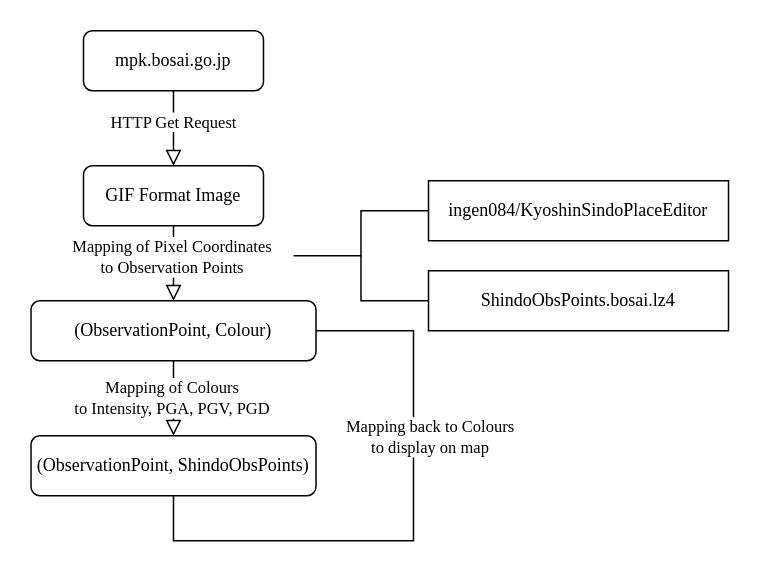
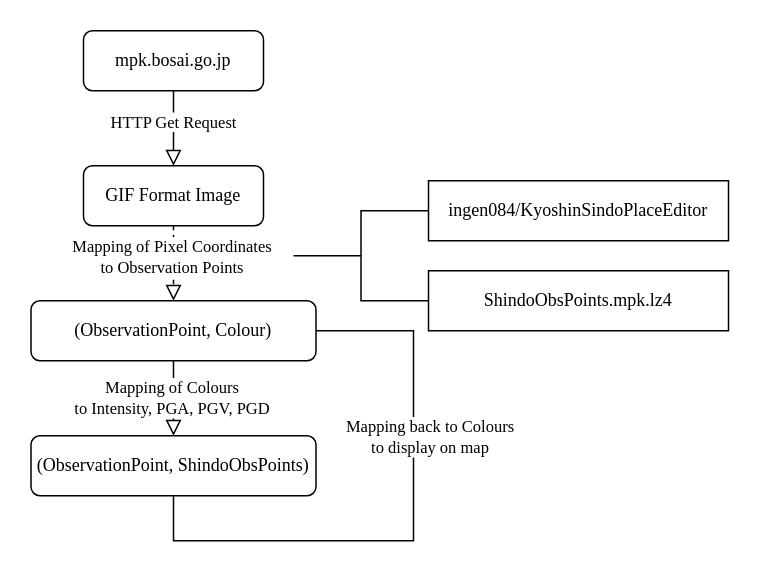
  <mxCell id="0" />
  <mxCell id="1" parent="0" />
  <mxCell id="2" value="" style="rounded=0;html=1;jettySize=auto;orthogonalLoop=1;fontSize=11;endArrow=block;endFill=0;endSize=8;strokeWidth=1;shadow=0;labelBackgroundColor=none;edgeStyle=orthogonalEdgeStyle;entryX=0.5;entryY=0;entryDx=0;entryDy=0;" parent="1" source="4" target="7" edge="1"><mxGeometry relative="1" as="geometry"><mxPoint x="115" y="120" as="targetPoint" /></mxGeometry></mxCell>
  <mxCell id="3" value="HTTP Get Request" style="edgeLabel;html=1;align=center;verticalAlign=middle;resizable=0;points=[];fontFamily=STIX;" parent="2" vertex="1" connectable="0"><mxGeometry x="-0.196" y="-1" relative="1" as="geometry"><mxPoint as="offset" /></mxGeometry></mxCell>
  <mxCell id="4" value="mpk.bosai.go.jp" style="rounded=1;whiteSpace=wrap;html=1;fontSize=12;glass=0;strokeWidth=1;shadow=0;fontFamily=STIX;" parent="1" vertex="1"><mxGeometry x="55" y="20" width="120" height="40" as="geometry" /></mxCell>
- <mxCell id="5" style="edgeStyle=orthogonalEdgeStyle;rounded=0;orthogonalLoop=1;jettySize=auto;html=1;exitX=0.5;exitY=1;exitDx=0;exitDy=0;endArrow=block;endFill=0;endSize=8;" parent="1" source="7" target="13" edge="1"><mxGeometry relative="1" as="geometry" /></mxCell>
+ <mxCell id="5" style="edgeStyle=orthogonalEdgeStyle;rounded=0;orthogonalLoop=1;jettySize=auto;html=1;exitX=0.5;exitY=1;exitDx=0;exitDy=0;endArrow=block;endFill=0;endSize=8;dashed=1;" parent="1" source="7" target="13" edge="1"><mxGeometry relative="1" as="geometry" /></mxCell>
  <mxCell id="6" value="Mapping of Pixel Coordinates&lt;div&gt;to Observation Points&lt;/div&gt;" style="edgeLabel;html=1;align=center;verticalAlign=middle;resizable=0;points=[];fontFamily=STIX;" parent="5" vertex="1" connectable="0"><mxGeometry x="-0.219" y="-2" relative="1" as="geometry"><mxPoint as="offset" /></mxGeometry></mxCell>
  <mxCell id="7" value="GIF Format Image" style="rounded=1;whiteSpace=wrap;html=1;fontSize=12;glass=0;strokeWidth=1;shadow=0;fontFamily=STIX;" parent="1" vertex="1"><mxGeometry x="55" y="110" width="120" height="40" as="geometry" /></mxCell>
  <mxCell id="8" style="edgeStyle=orthogonalEdgeStyle;rounded=0;orthogonalLoop=1;jettySize=auto;html=1;entryX=0;entryY=0.5;entryDx=0;entryDy=0;exitX=0.5;exitY=1;exitDx=0;exitDy=0;" parent="1" source="10" target="13" edge="1"><mxGeometry relative="1" as="geometry"><mxPoint x="5" y="320" as="sourcePoint" /><Array as="points"><mxPoint x="115" y="360" /><mxPoint x="275" y="360" /><mxPoint x="275" y="220" /></Array></mxGeometry></mxCell>
  <mxCell id="9" value="Mapping back to Colours&lt;div&gt;to display on map&lt;/div&gt;" style="edgeLabel;html=1;align=center;verticalAlign=middle;resizable=0;points=[];fontFamily=STIX;" parent="8" vertex="1" connectable="0"><mxGeometry x="-0.445" y="2" relative="1" as="geometry"><mxPoint x="38" y="-68" as="offset" /></mxGeometry></mxCell>
  <mxCell id="10" value="(ObservationPoint, ShindoObsPoints)" style="rounded=1;whiteSpace=wrap;html=1;fontSize=12;glass=0;strokeWidth=1;shadow=0;fontFamily=STIX;" parent="1" vertex="1"><mxGeometry x="20" y="290" width="190" height="40" as="geometry" /></mxCell>
  <mxCell id="11" style="edgeStyle=orthogonalEdgeStyle;rounded=0;orthogonalLoop=1;jettySize=auto;html=1;exitX=0.5;exitY=1;exitDx=0;exitDy=0;endSize=8;endArrow=block;endFill=0;" parent="1" source="13" target="10" edge="1"><mxGeometry relative="1" as="geometry" /></mxCell>
  <mxCell id="12" value="Mapping of Colours&lt;div&gt;to Intensity, PGA, PGV, PGD&lt;/div&gt;" style="edgeLabel;html=1;align=center;verticalAlign=middle;resizable=0;points=[];fontFamily=STIX;" parent="11" vertex="1" connectable="0"><mxGeometry x="-0.029" y="-2" relative="1" as="geometry"><mxPoint as="offset" /></mxGeometry></mxCell>
  <mxCell id="13" value="(ObservationPoint, Colour)" style="rounded=1;whiteSpace=wrap;html=1;fontSize=12;glass=0;strokeWidth=1;shadow=0;fontFamily=STIX;" parent="1" vertex="1"><mxGeometry x="20" y="200" width="190" height="40" as="geometry" /></mxCell>
  <mxCell id="14" value="ingen084/KyoshinSindoPlaceEditor" style="rounded=0;whiteSpace=wrap;html=1;fontSize=12;glass=0;strokeWidth=1;shadow=0;fontFamily=STIX;" parent="1" vertex="1"><mxGeometry x="285" y="120" width="200" height="40" as="geometry" /></mxCell>
- <mxCell id="15" value="ShindoObsPoints.bosai.lz4" style="rounded=0;whiteSpace=wrap;html=1;fontSize=12;glass=0;strokeWidth=1;shadow=0;fontFamily=STIX;" parent="1" vertex="1"><mxGeometry x="285" y="180" width="200" height="40" as="geometry" /></mxCell>
+ <mxCell id="15" value="ShindoObsPoints.mpk.lz4" style="rounded=0;whiteSpace=wrap;html=1;fontSize=12;glass=0;strokeWidth=1;shadow=0;fontFamily=STIX;" parent="1" vertex="1"><mxGeometry x="285" y="180" width="200" height="40" as="geometry" /></mxCell>
  <mxCell id="16" value="" style="strokeWidth=1;html=1;shape=mxgraph.flowchart.annotation_2;align=left;labelPosition=right;pointerEvents=1;" parent="1" vertex="1"><mxGeometry x="195" y="140" width="90" height="60" as="geometry" /></mxCell>
